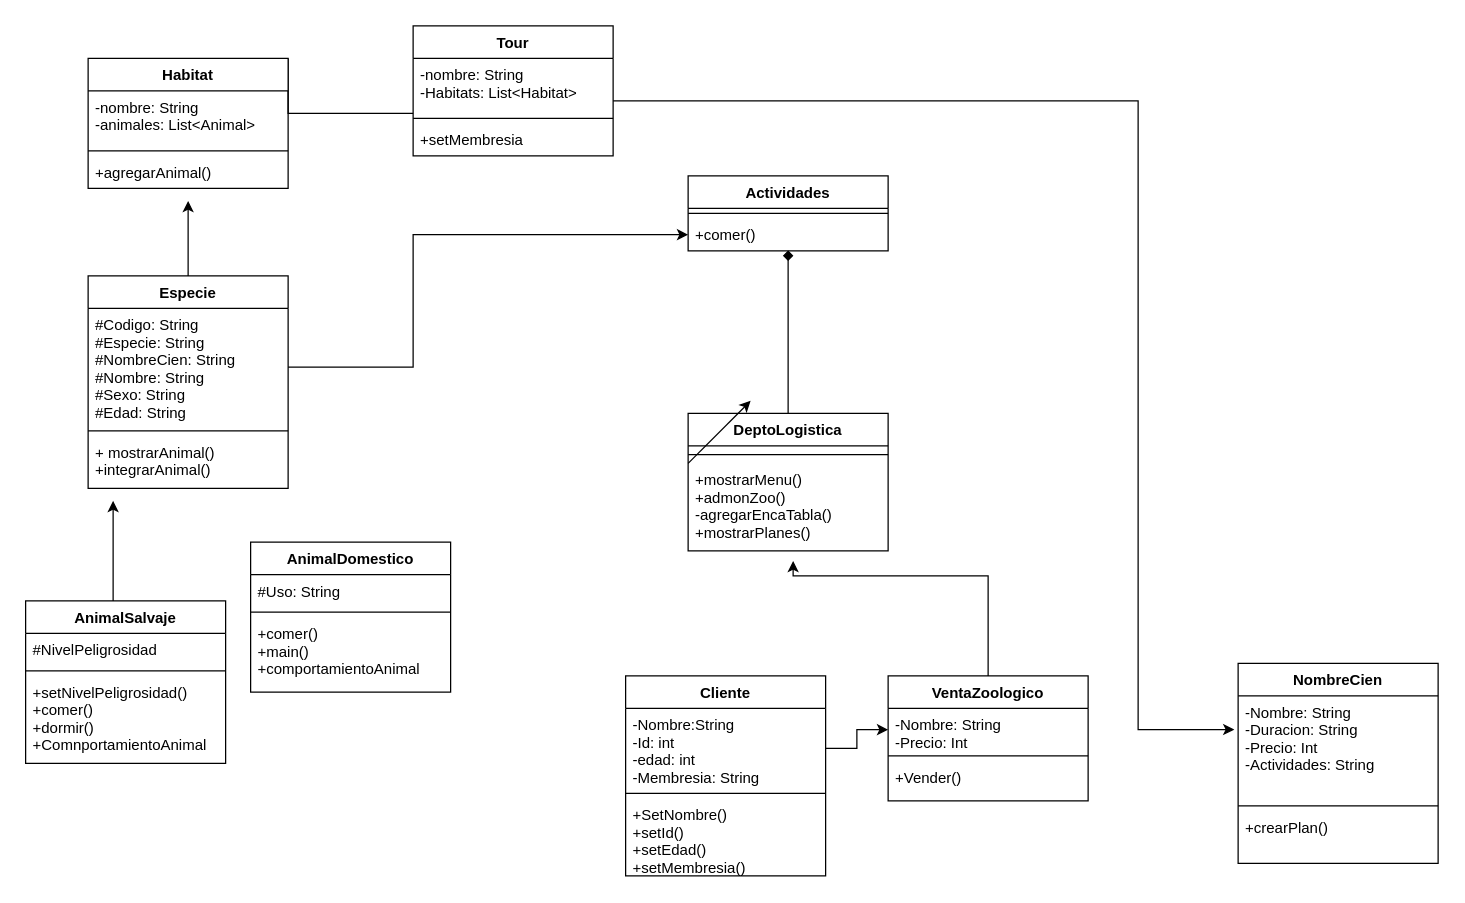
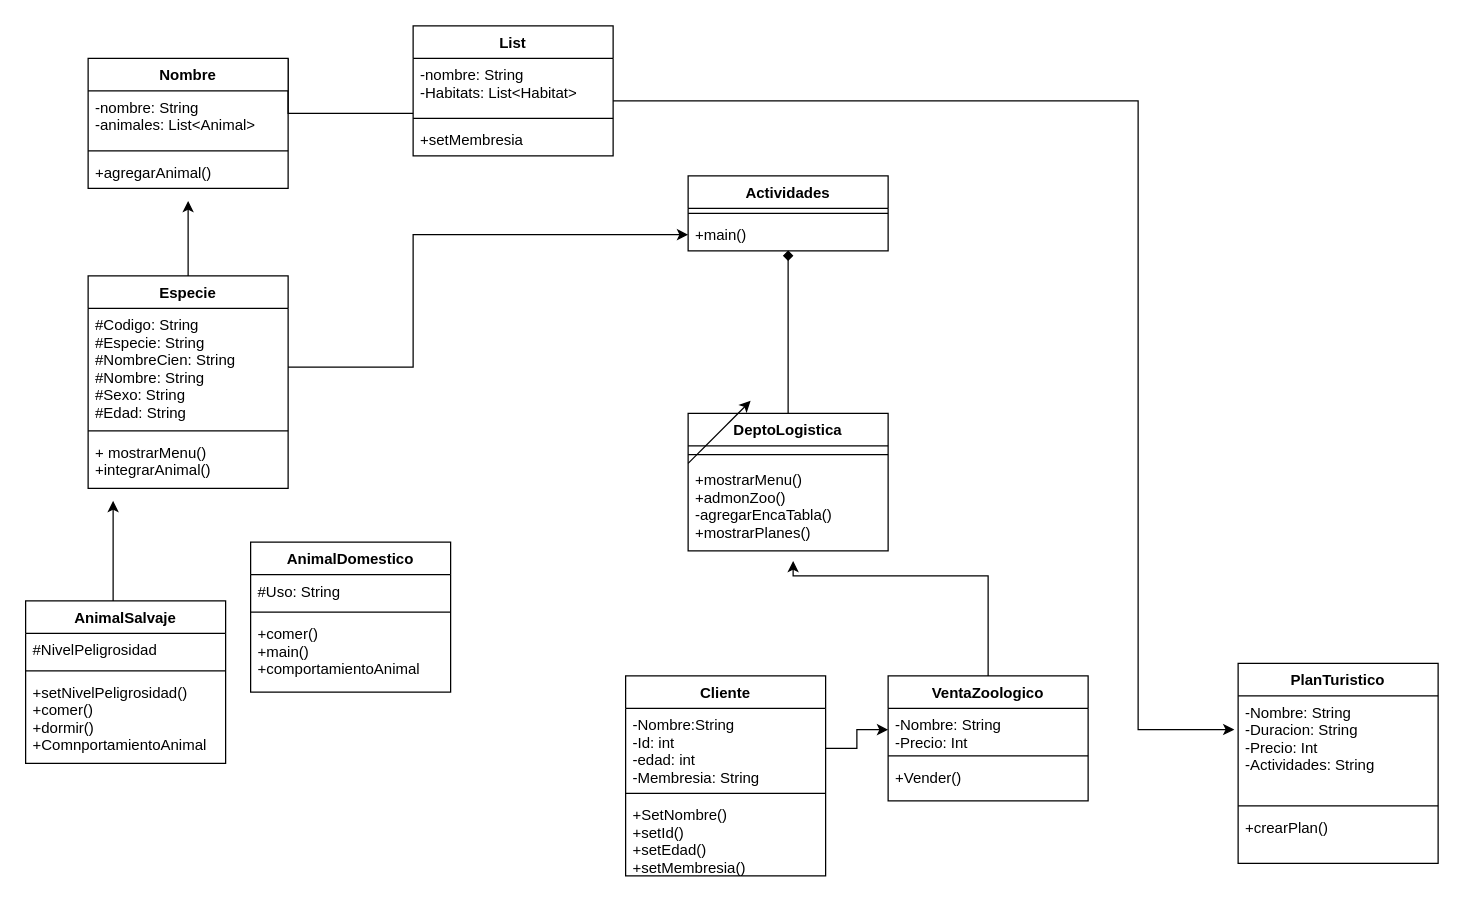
  <mxCell id="0" />
  <mxCell id="1" parent="0" />
  <mxCell id="2" style="edgeStyle=orthogonalEdgeStyle;rounded=0;orthogonalLoop=1;jettySize=auto;html=1;" parent="1" source="3" edge="1"><mxGeometry relative="1" as="geometry"><mxPoint x="150" y="160" as="targetPoint" /></mxGeometry></mxCell>
  <mxCell id="3" value="Especie" style="swimlane;fontStyle=1;align=center;verticalAlign=top;childLayout=stackLayout;horizontal=1;startSize=26;horizontalStack=0;resizeParent=1;resizeParentMax=0;resizeLast=0;collapsible=1;marginBottom=0;rounded=0;" parent="1" vertex="1"><mxGeometry x="70" y="220" width="160" height="170" as="geometry" /></mxCell>
  <mxCell id="4" value="#Codigo: String&#10;#Especie: String&#10;#NombreCien: String&#10;#Nombre: String&#10;#Sexo: String&#10;#Edad: String" style="text;strokeColor=none;fillColor=none;align=left;verticalAlign=top;spacingLeft=4;spacingRight=4;overflow=hidden;rotatable=0;points=[[0,0.5],[1,0.5]];portConstraint=eastwest;rounded=0;" parent="3" vertex="1"><mxGeometry y="26" width="160" height="94" as="geometry" /></mxCell>
  <mxCell id="5" value="" style="line;strokeWidth=1;fillColor=none;align=left;verticalAlign=middle;spacingTop=-1;spacingLeft=3;spacingRight=3;rotatable=0;labelPosition=right;points=[];portConstraint=eastwest;strokeColor=inherit;rounded=0;" parent="3" vertex="1"><mxGeometry y="120" width="160" height="8" as="geometry" /></mxCell>
- <mxCell id="6" value="+ mostrarAnimal()&#10;+integrarAnimal()" style="text;strokeColor=none;fillColor=none;align=left;verticalAlign=top;spacingLeft=4;spacingRight=4;overflow=hidden;rotatable=0;points=[[0,0.5],[1,0.5]];portConstraint=eastwest;rounded=0;" parent="3" vertex="1"><mxGeometry y="128" width="160" height="42" as="geometry" /></mxCell>
+ <mxCell id="6" value="+ mostrarMenu()&#10;+integrarAnimal()" style="text;strokeColor=none;fillColor=none;align=left;verticalAlign=top;spacingLeft=4;spacingRight=4;overflow=hidden;rotatable=0;points=[[0,0.5],[1,0.5]];portConstraint=eastwest;rounded=0;" parent="3" vertex="1"><mxGeometry y="128" width="160" height="42" as="geometry" /></mxCell>
  <mxCell id="7" value="AnimalDomestico" style="swimlane;fontStyle=1;align=center;verticalAlign=top;childLayout=stackLayout;horizontal=1;startSize=26;horizontalStack=0;resizeParent=1;resizeParentMax=0;resizeLast=0;collapsible=1;marginBottom=0;rounded=0;" parent="1" vertex="1"><mxGeometry x="200" y="433" width="160" height="120" as="geometry" /></mxCell>
  <mxCell id="8" value="#Uso: String" style="text;strokeColor=none;fillColor=none;align=left;verticalAlign=top;spacingLeft=4;spacingRight=4;overflow=hidden;rotatable=0;points=[[0,0.5],[1,0.5]];portConstraint=eastwest;rounded=0;" parent="7" vertex="1"><mxGeometry y="26" width="160" height="26" as="geometry" /></mxCell>
  <mxCell id="9" value="" style="line;strokeWidth=1;fillColor=none;align=left;verticalAlign=middle;spacingTop=-1;spacingLeft=3;spacingRight=3;rotatable=0;labelPosition=right;points=[];portConstraint=eastwest;strokeColor=inherit;rounded=0;" parent="7" vertex="1"><mxGeometry y="52" width="160" height="8" as="geometry" /></mxCell>
  <mxCell id="10" value="+comer()&#10;+main()&#10;+comportamientoAnimal" style="text;strokeColor=none;fillColor=none;align=left;verticalAlign=top;spacingLeft=4;spacingRight=4;overflow=hidden;rotatable=0;points=[[0,0.5],[1,0.5]];portConstraint=eastwest;rounded=0;" parent="7" vertex="1"><mxGeometry y="60" width="160" height="60" as="geometry" /></mxCell>
  <mxCell id="11" value="AnimalSalvaje" style="swimlane;fontStyle=1;align=center;verticalAlign=top;childLayout=stackLayout;horizontal=1;startSize=26;horizontalStack=0;resizeParent=1;resizeParentMax=0;resizeLast=0;collapsible=1;marginBottom=0;rounded=0;" parent="1" vertex="1"><mxGeometry x="20" y="480" width="160" height="130" as="geometry" /></mxCell>
  <mxCell id="12" value="#NivelPeligrosidad" style="text;strokeColor=none;fillColor=none;align=left;verticalAlign=top;spacingLeft=4;spacingRight=4;overflow=hidden;rotatable=0;points=[[0,0.5],[1,0.5]];portConstraint=eastwest;rounded=0;" parent="11" vertex="1"><mxGeometry y="26" width="160" height="26" as="geometry" /></mxCell>
  <mxCell id="13" value="" style="line;strokeWidth=1;fillColor=none;align=left;verticalAlign=middle;spacingTop=-1;spacingLeft=3;spacingRight=3;rotatable=0;labelPosition=right;points=[];portConstraint=eastwest;strokeColor=inherit;rounded=0;" parent="11" vertex="1"><mxGeometry y="52" width="160" height="8" as="geometry" /></mxCell>
  <mxCell id="14" value="+setNivelPeligrosidad()&#10;+comer()&#10;+dormir()&#10;+ComnportamientoAnimal" style="text;strokeColor=none;fillColor=none;align=left;verticalAlign=top;spacingLeft=4;spacingRight=4;overflow=hidden;rotatable=0;points=[[0,0.5],[1,0.5]];portConstraint=eastwest;rounded=0;" parent="11" vertex="1"><mxGeometry y="60" width="160" height="70" as="geometry" /></mxCell>
  <mxCell id="15" value="Cliente" style="swimlane;fontStyle=1;align=center;verticalAlign=top;childLayout=stackLayout;horizontal=1;startSize=26;horizontalStack=0;resizeParent=1;resizeParentMax=0;resizeLast=0;collapsible=1;marginBottom=0;rounded=0;" parent="1" vertex="1"><mxGeometry x="500" y="540" width="160" height="160" as="geometry" /></mxCell>
  <mxCell id="16" value="-Nombre:String&#10;-Id: int&#10;-edad: int&#10;-Membresia: String" style="text;strokeColor=none;fillColor=none;align=left;verticalAlign=top;spacingLeft=4;spacingRight=4;overflow=hidden;rotatable=0;points=[[0,0.5],[1,0.5]];portConstraint=eastwest;rounded=0;" parent="15" vertex="1"><mxGeometry y="26" width="160" height="64" as="geometry" /></mxCell>
  <mxCell id="17" value="" style="line;strokeWidth=1;fillColor=none;align=left;verticalAlign=middle;spacingTop=-1;spacingLeft=3;spacingRight=3;rotatable=0;labelPosition=right;points=[];portConstraint=eastwest;strokeColor=inherit;rounded=0;" parent="15" vertex="1"><mxGeometry y="90" width="160" height="8" as="geometry" /></mxCell>
  <mxCell id="18" value="+SetNombre()&#10;+setId()&#10;+setEdad()&#10;+setMembresia()" style="text;strokeColor=none;fillColor=none;align=left;verticalAlign=top;spacingLeft=4;spacingRight=4;overflow=hidden;rotatable=0;points=[[0,0.5],[1,0.5]];portConstraint=eastwest;rounded=0;" parent="15" vertex="1"><mxGeometry y="98" width="160" height="62" as="geometry" /></mxCell>
  <mxCell id="19" style="edgeStyle=orthogonalEdgeStyle;rounded=0;orthogonalLoop=1;jettySize=auto;html=1;entryX=0.5;entryY=0.986;entryDx=0;entryDy=0;entryPerimeter=0;endArrow=diamond;" parent="1" source="20" target="34" edge="1"><mxGeometry relative="1" as="geometry" /></mxCell>
  <mxCell id="20" value="DeptoLogistica" style="swimlane;fontStyle=1;align=center;verticalAlign=top;childLayout=stackLayout;horizontal=1;startSize=26;horizontalStack=0;resizeParent=1;resizeParentMax=0;resizeLast=0;collapsible=1;marginBottom=0;rounded=0;" parent="1" vertex="1"><mxGeometry x="550" y="330" width="160" height="110" as="geometry" /></mxCell>
  <mxCell id="21" value="" style="line;strokeWidth=1;fillColor=none;align=left;verticalAlign=middle;spacingTop=-1;spacingLeft=3;spacingRight=3;rotatable=0;labelPosition=right;points=[];portConstraint=eastwest;strokeColor=inherit;rounded=0;" parent="20" vertex="1"><mxGeometry y="26" width="160" height="14" as="geometry" /></mxCell>
  <mxCell id="22" value="+mostrarMenu()&#10;+admonZoo()&#10;-agregarEncaTabla()&#10;+mostrarPlanes()" style="text;strokeColor=none;fillColor=none;align=left;verticalAlign=top;spacingLeft=4;spacingRight=4;overflow=hidden;rotatable=0;points=[[0,0.5],[1,0.5]];portConstraint=eastwest;rounded=0;" parent="20" vertex="1"><mxGeometry y="40" width="160" height="70" as="geometry" /></mxCell>
  <mxCell id="23" style="edgeStyle=orthogonalEdgeStyle;rounded=0;orthogonalLoop=1;jettySize=auto;html=1;entryX=0.525;entryY=1.115;entryDx=0;entryDy=0;entryPerimeter=0;" parent="1" source="24" target="22" edge="1"><mxGeometry relative="1" as="geometry"><Array as="points"><mxPoint x="790" y="460" /><mxPoint x="634" y="460" /></Array></mxGeometry></mxCell>
  <mxCell id="24" value="VentaZoologico" style="swimlane;fontStyle=1;align=center;verticalAlign=top;childLayout=stackLayout;horizontal=1;startSize=26;horizontalStack=0;resizeParent=1;resizeParentMax=0;resizeLast=0;collapsible=1;marginBottom=0;rounded=0;" parent="1" vertex="1"><mxGeometry x="710" y="540" width="160" height="100" as="geometry" /></mxCell>
  <mxCell id="25" value="-Nombre: String&#10;-Precio: Int" style="text;strokeColor=none;fillColor=none;align=left;verticalAlign=top;spacingLeft=4;spacingRight=4;overflow=hidden;rotatable=0;points=[[0,0.5],[1,0.5]];portConstraint=eastwest;rounded=0;" parent="24" vertex="1"><mxGeometry y="26" width="160" height="34" as="geometry" /></mxCell>
  <mxCell id="26" value="" style="line;strokeWidth=1;fillColor=none;align=left;verticalAlign=middle;spacingTop=-1;spacingLeft=3;spacingRight=3;rotatable=0;labelPosition=right;points=[];portConstraint=eastwest;strokeColor=inherit;rounded=0;" parent="24" vertex="1"><mxGeometry y="60" width="160" height="8" as="geometry" /></mxCell>
  <mxCell id="27" value="+Vender()" style="text;strokeColor=none;fillColor=none;align=left;verticalAlign=top;spacingLeft=4;spacingRight=4;overflow=hidden;rotatable=0;points=[[0,0.5],[1,0.5]];portConstraint=eastwest;rounded=0;" parent="24" vertex="1"><mxGeometry y="68" width="160" height="32" as="geometry" /></mxCell>
- <mxCell id="28" value="NombreCien" style="swimlane;fontStyle=1;align=center;verticalAlign=top;childLayout=stackLayout;horizontal=1;startSize=26;horizontalStack=0;resizeParent=1;resizeParentMax=0;resizeLast=0;collapsible=1;marginBottom=0;rounded=0;" parent="1" vertex="1"><mxGeometry x="990" y="530" width="160" height="160" as="geometry" /></mxCell>
+ <mxCell id="28" value="PlanTuristico" style="swimlane;fontStyle=1;align=center;verticalAlign=top;childLayout=stackLayout;horizontal=1;startSize=26;horizontalStack=0;resizeParent=1;resizeParentMax=0;resizeLast=0;collapsible=1;marginBottom=0;rounded=0;" parent="1" vertex="1"><mxGeometry x="990" y="530" width="160" height="160" as="geometry" /></mxCell>
  <mxCell id="29" value="-Nombre: String&#10;-Duracion: String&#10;-Precio: Int&#10;-Actividades: String" style="text;strokeColor=none;fillColor=none;align=left;verticalAlign=top;spacingLeft=4;spacingRight=4;overflow=hidden;rotatable=0;points=[[0,0.5],[1,0.5]];portConstraint=eastwest;rounded=0;" parent="28" vertex="1"><mxGeometry y="26" width="160" height="84" as="geometry" /></mxCell>
  <mxCell id="30" value="" style="line;strokeWidth=1;fillColor=none;align=left;verticalAlign=middle;spacingTop=-1;spacingLeft=3;spacingRight=3;rotatable=0;labelPosition=right;points=[];portConstraint=eastwest;strokeColor=inherit;rounded=0;" parent="28" vertex="1"><mxGeometry y="110" width="160" height="8" as="geometry" /></mxCell>
  <mxCell id="31" value="+crearPlan()&#10;" style="text;strokeColor=none;fillColor=none;align=left;verticalAlign=top;spacingLeft=4;spacingRight=4;overflow=hidden;rotatable=0;points=[[0,0.5],[1,0.5]];portConstraint=eastwest;rounded=0;" parent="28" vertex="1"><mxGeometry y="118" width="160" height="42" as="geometry" /></mxCell>
  <mxCell id="32" value="Actividades" style="swimlane;fontStyle=1;align=center;verticalAlign=top;childLayout=stackLayout;horizontal=1;startSize=26;horizontalStack=0;resizeParent=1;resizeParentMax=0;resizeLast=0;collapsible=1;marginBottom=0;rounded=0;" parent="1" vertex="1"><mxGeometry x="550" width="160" height="60" as="geometry" y="140" /></mxCell>
  <mxCell id="33" value="" style="line;strokeWidth=1;fillColor=none;align=left;verticalAlign=middle;spacingTop=-1;spacingLeft=3;spacingRight=3;rotatable=0;labelPosition=right;points=[];portConstraint=eastwest;strokeColor=inherit;rounded=0;" parent="32" vertex="1"><mxGeometry y="26" width="160" height="8" as="geometry" /></mxCell>
- <mxCell id="34" value="+comer()&#10;" style="text;strokeColor=none;fillColor=none;align=left;verticalAlign=top;spacingLeft=4;spacingRight=4;overflow=hidden;rotatable=0;points=[[0,0.5],[1,0.5]];portConstraint=eastwest;rounded=0;" parent="32" vertex="1"><mxGeometry y="34" width="160" height="26" as="geometry" /></mxCell>
+ <mxCell id="34" value="+main()&#10;" style="text;strokeColor=none;fillColor=none;align=left;verticalAlign=top;spacingLeft=4;spacingRight=4;overflow=hidden;rotatable=0;points=[[0,0.5],[1,0.5]];portConstraint=eastwest;rounded=0;" parent="32" vertex="1"><mxGeometry y="34" width="160" height="26" as="geometry" /></mxCell>
  <mxCell id="35" style="edgeStyle=orthogonalEdgeStyle;rounded=0;orthogonalLoop=1;jettySize=auto;html=1;entryX=0;entryY=0.5;entryDx=0;entryDy=0;" parent="1" source="16" target="25" edge="1"><mxGeometry relative="1" as="geometry" /></mxCell>
  <mxCell id="36" style="edgeStyle=orthogonalEdgeStyle;rounded=0;orthogonalLoop=1;jettySize=auto;html=1;entryX=0;entryY=0.5;entryDx=0;entryDy=0;" parent="1" source="4" target="34" edge="1"><mxGeometry relative="1" as="geometry"><mxPoint x="450" y="300" as="targetPoint" /><Array as="points"><mxPoint x="330" y="293" /><mxPoint x="330" y="187" /></Array></mxGeometry></mxCell>
  <mxCell id="37" style="edgeStyle=orthogonalEdgeStyle;rounded=0;orthogonalLoop=1;jettySize=auto;html=1;exitX=1;exitY=0;exitDx=0;exitDy=0;endArrow=none;" parent="1" source="38" target="43" edge="1"><mxGeometry relative="1" as="geometry"><Array as="points"><mxPoint x="230" y="90" /></Array></mxGeometry></mxCell>
- <mxCell id="38" value="Habitat" style="swimlane;fontStyle=1;align=center;verticalAlign=top;childLayout=stackLayout;horizontal=1;startSize=26;horizontalStack=0;resizeParent=1;resizeParentMax=0;resizeLast=0;collapsible=1;marginBottom=0;rounded=0;" parent="1" vertex="1"><mxGeometry x="70" y="46" width="160" height="104" as="geometry" /></mxCell>
+ <mxCell id="38" value="Nombre" style="swimlane;fontStyle=1;align=center;verticalAlign=top;childLayout=stackLayout;horizontal=1;startSize=26;horizontalStack=0;resizeParent=1;resizeParentMax=0;resizeLast=0;collapsible=1;marginBottom=0;rounded=0;" parent="1" vertex="1"><mxGeometry x="70" y="46" width="160" height="104" as="geometry" /></mxCell>
  <mxCell id="39" value="-nombre: String&#10;-animales: List&lt;Animal&gt;" style="text;strokeColor=none;fillColor=none;align=left;verticalAlign=top;spacingLeft=4;spacingRight=4;overflow=hidden;rotatable=0;points=[[0,0.5],[1,0.5]];portConstraint=eastwest;rounded=0;" parent="38" vertex="1"><mxGeometry y="26" width="160" height="44" as="geometry" /></mxCell>
  <mxCell id="40" value="" style="line;strokeWidth=1;fillColor=none;align=left;verticalAlign=middle;spacingTop=-1;spacingLeft=3;spacingRight=3;rotatable=0;labelPosition=right;points=[];portConstraint=eastwest;strokeColor=inherit;rounded=0;" parent="38" vertex="1"><mxGeometry y="70" width="160" height="8" as="geometry" /></mxCell>
  <mxCell id="41" value="+agregarAnimal()" style="text;strokeColor=none;fillColor=none;align=left;verticalAlign=top;spacingLeft=4;spacingRight=4;overflow=hidden;rotatable=0;points=[[0,0.5],[1,0.5]];portConstraint=eastwest;rounded=0;" parent="38" vertex="1"><mxGeometry y="78" width="160" height="26" as="geometry" /></mxCell>
  <mxCell id="42" style="edgeStyle=orthogonalEdgeStyle;rounded=0;orthogonalLoop=1;jettySize=auto;html=1;entryX=-0.019;entryY=0.321;entryDx=0;entryDy=0;entryPerimeter=0;" parent="1" source="43" target="29" edge="1"><mxGeometry relative="1" as="geometry"><mxPoint x="940" y="580" as="targetPoint" /><Array as="points"><mxPoint x="910" y="80" /><mxPoint x="910" y="583" /></Array></mxGeometry></mxCell>
- <mxCell id="43" value="Tour" style="swimlane;fontStyle=1;align=center;verticalAlign=top;childLayout=stackLayout;horizontal=1;startSize=26;horizontalStack=0;resizeParent=1;resizeParentMax=0;resizeLast=0;collapsible=1;marginBottom=0;rounded=0;" parent="1" vertex="1"><mxGeometry x="330" y="20" width="160" height="104" as="geometry" /></mxCell>
+ <mxCell id="43" value="List" style="swimlane;fontStyle=1;align=center;verticalAlign=top;childLayout=stackLayout;horizontal=1;startSize=26;horizontalStack=0;resizeParent=1;resizeParentMax=0;resizeLast=0;collapsible=1;marginBottom=0;rounded=0;" parent="1" vertex="1"><mxGeometry x="330" y="20" width="160" height="104" as="geometry" /></mxCell>
  <mxCell id="44" value="-nombre: String&#10;-Habitats: List&lt;Habitat&gt;" style="text;strokeColor=none;fillColor=none;align=left;verticalAlign=top;spacingLeft=4;spacingRight=4;overflow=hidden;rotatable=0;points=[[0,0.5],[1,0.5]];portConstraint=eastwest;rounded=0;" parent="43" vertex="1"><mxGeometry y="26" width="160" height="44" as="geometry" /></mxCell>
  <mxCell id="45" value="" style="line;strokeWidth=1;fillColor=none;align=left;verticalAlign=middle;spacingTop=-1;spacingLeft=3;spacingRight=3;rotatable=0;labelPosition=right;points=[];portConstraint=eastwest;strokeColor=inherit;rounded=0;" parent="43" vertex="1"><mxGeometry y="70" width="160" height="8" as="geometry" /></mxCell>
  <mxCell id="46" value="+setMembresia" style="text;strokeColor=none;fillColor=none;align=left;verticalAlign=top;spacingLeft=4;spacingRight=4;overflow=hidden;rotatable=0;points=[[0,0.5],[1,0.5]];portConstraint=eastwest;rounded=0;" parent="43" vertex="1"><mxGeometry y="78" width="160" height="26" as="geometry" /></mxCell>
  <mxCell id="47" value="" style="endArrow=classic;html=1;rounded=0;" edge="1" parent="1"><mxGeometry width="50" height="50" relative="1" as="geometry"><mxPoint x="550" y="370" as="sourcePoint" /><mxPoint x="600" y="320" as="targetPoint" /></mxGeometry></mxCell>
  <mxCell id="48" value="" style="endArrow=classic;html=1;rounded=0;entryX=0.125;entryY=1.238;entryDx=0;entryDy=0;entryPerimeter=0;" edge="1" parent="1" target="6"><mxGeometry width="50" height="50" relative="1" as="geometry"><mxPoint x="90" y="480" as="sourcePoint" /><mxPoint x="140" y="430" as="targetPoint" /></mxGeometry></mxCell>
